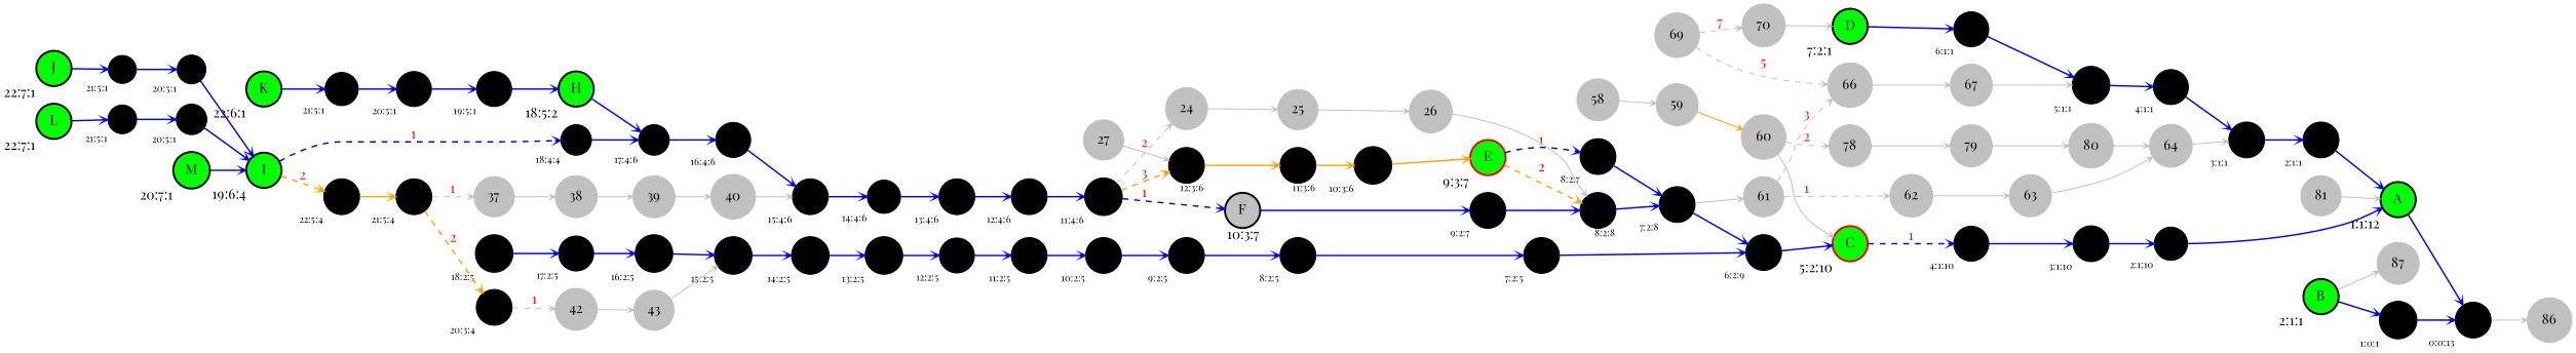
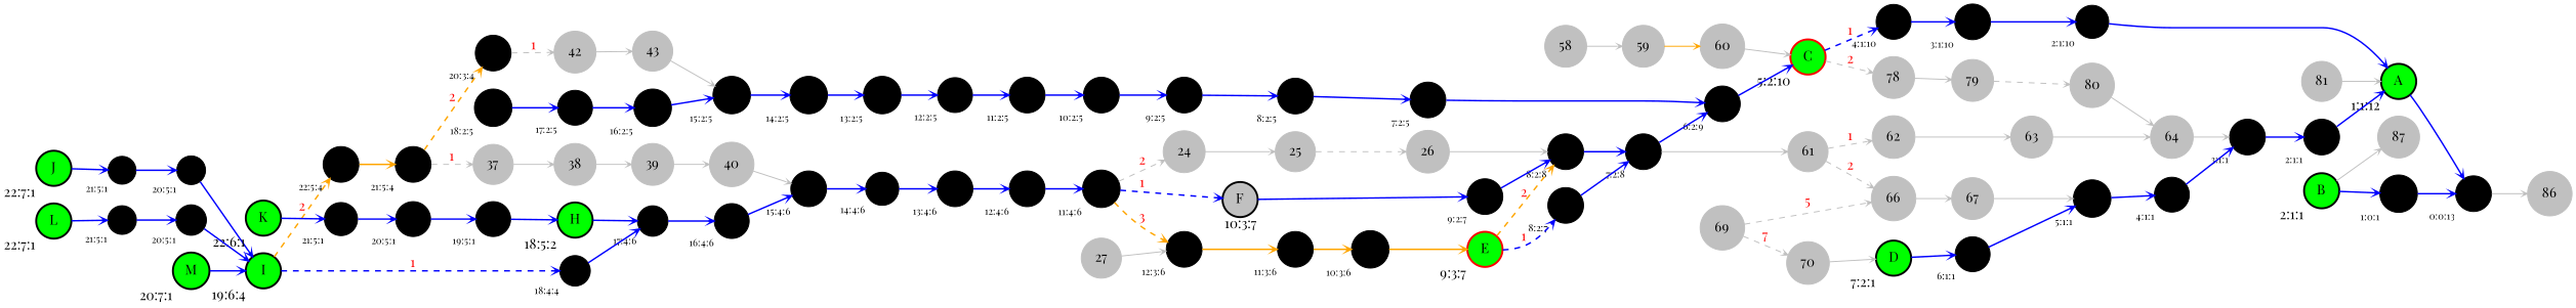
  strict digraph {
    fontname="Playfair Display"
    rankdir=LR
    node [fillcolor=black fontname="Playfair Display" group=main penwidth=1 shape=circle style=filled fontsize=10]
    edge [arrowhead=vee arrowsize=0.5 color=blue fontname="Playfair Display" penwidth=1.5]
    n1 [fillcolor=green group=focal label=A penwidth=2 xlabel="1:1:12" fontsize=""]
    85 [width=0.15 xlabel="0:0:13"]
    86 [color=grey fillcolor=grey width=0.15 fontsize=""]
    n4 [fillcolor=green group=focal label=B penwidth=2 xlabel="2:1:1" fontsize=""]
    84 [width=0.15 xlabel="1:0:1"]
    87 [color=grey fillcolor=grey width=0.15 fontsize=""]
    n7 [color=red fillcolor=green group=focal label=C penwidth=2 xlabel="5:2:10" fontsize=""]
    75 [width=0.15 xlabel="4:1:10"]
    78 [color=grey fillcolor=grey width=0.15 fontsize=""]
    76 [width=0.15 xlabel="3:1:10"]
    79 [color=grey fillcolor=grey width=0.15 fontsize=""]
    n12 [fillcolor=green group=focal label=D penwidth=2 xlabel="7:2:1" fontsize=""]
    72 [width=0.15 xlabel="6:1:1"]
    68 [width=0.15 xlabel="5:1:1"]
    n15 [color=red fillcolor=green group=focal label=E penwidth=2 xlabel="9:3:7" fontsize=""]
    23 [width=0.15 xlabel="8:2:8"]
    32 [width=0.15 xlabel="8:2:7"]
    33 [width=0.15 xlabel="7:2:8"]
    n19 [fillcolor=grey group=focal label=F penwidth=2 xlabel="10:3:7" fontsize=""]
    22 [width=0.15 xlabel="9:2:7"]
    46 [width=0.15 xlabel="18:2:5"]
    47 [width=0.15 xlabel="17:2:5"]
    n23 [fillcolor=green group=focal label=H penwidth=2 xlabel="18:5:2" fontsize=""]
    9 [width=0.15 xlabel="17:4:6"]
    15 [width=0.15 xlabel="16:4:6"]
    n26 [color=black fillcolor=green group=focal label=I penwidth=2 xlabel="19:6:4" fontsize=""]
    8 [width=0.15 xlabel="18:4:4"]
    35 [width=0.15 xlabel="22:5:4"]
    36 [width=0.15 xlabel="21:5:4"]
    n30 [fillcolor=green group=focal label=J penwidth=2 xlabel="22:7:1" fontsize=""]
    1 [width=0.15 xlabel="21:5:1"]
    2 [width=0.15 xlabel="20:5:1"]
    n33 [fillcolor=green group=focal label=K penwidth=2 xlabel="22:6:1" fontsize=""]
    11 [width=0.15 xlabel="21:5:1"]
    12 [width=0.15 xlabel="20:5:1"]
    n36 [fillcolor=green group=focal label=L penwidth=2 xlabel="22:7:1" fontsize=""]
    5 [width=0.15 xlabel="21:5:1"]
    6 [width=0.15 xlabel="20:5:1"]
    n39 [fillcolor=green group=focal label=M penwidth=2 xlabel="20:7:1" fontsize=""]
    16 [width=0.15 xlabel="15:4:6"]
    17 [width=0.15 xlabel="14:4:6"]
    18 [width=0.15 xlabel="13:4:6"]
    19 [width=0.15 xlabel="12:4:6"]
    20 [width=0.15 xlabel="11:4:6"]
    28 [width=0.15 xlabel="12:3:6"]
    24 [color=grey fillcolor=grey width=0.15 fontsize=""]
    29 [width=0.15 xlabel="11:3:6"]
    25 [color=grey fillcolor=grey width=0.15 fontsize=""]
    34 [width=0.15 xlabel="6:2:9"]
    61 [color=grey fillcolor=grey width=0.15 fontsize=""]
    62 [color=grey fillcolor=grey width=0.15 fontsize=""]
    66 [color=grey fillcolor=grey width=0.15 fontsize=""]
    77 [width=0.15 xlabel="2:1:10"]
    13 [width=0.15 xlabel="19:5:1"]
    48 [width=0.15 xlabel="16:2:5"]
    44 [width=0.15 xlabel="15:2:5"]
    49 [width=0.15 xlabel="14:2:5"]
    50 [width=0.15 xlabel="13:2:5"]
    51 [width=0.15 xlabel="12:2:5"]
    52 [width=0.15 xlabel="11:2:5"]
    53 [width=0.15 xlabel="10:2:5"]
    54 [width=0.15 xlabel="9:2:5"]
    55 [width=0.15 xlabel="8:2:5"]
    56 [width=0.15 xlabel="7:2:5"]
    73 [width=0.15 xlabel="4:1:1"]
    65 [width=0.15 xlabel="3:1:1"]
    74 [width=0.15 xlabel="2:1:1"]
    30 [width=0.15 xlabel="10:3:6"]
    41 [width=0.15 xlabel="20:3:4"]
    37 [color=grey fillcolor=grey width=0.15 fontsize=""]
    42 [color=grey fillcolor=grey width=0.15 fontsize=""]
    38 [color=grey fillcolor=grey width=0.15 fontsize=""]
    43 [color=grey fillcolor=grey width=0.15 fontsize=""]
    26 [color=grey fillcolor=grey width=0.15 fontsize=""]
    39 [color=grey fillcolor=grey width=0.15 fontsize=""]
    40 [color=grey fillcolor=grey width=0.15 fontsize=""]
    27 [color=grey fillcolor=grey width=0.15 fontsize=""]
    58 [color=grey fillcolor=grey width=0.15 fontsize=""]
    59 [color=grey fillcolor=grey width=0.15 fontsize=""]
    60 [color=grey fillcolor=grey width=0.15 fontsize=""]
    80 [color=grey fillcolor=grey width=0.15 fontsize=""]
    64 [color=grey fillcolor=grey width=0.15 fontsize=""]
    81 [color=grey fillcolor=grey width=0.15 fontsize=""]
    63 [color=grey fillcolor=grey width=0.15 fontsize=""]
    67 [color=grey fillcolor=grey width=0.15 fontsize=""]
    69 [color=grey fillcolor=grey width=0.15 fontsize=""]
    70 [color=grey fillcolor=grey width=0.15 fontsize=""]
    n1 -> 85
    85 -> 86 [color=grey penwidth=1]
    n4 -> 84
    n4 -> 87 [color=grey penwidth=1]
    84 -> 85
    n7 -> 75 [fontcolor=red label=1 style=dashed]
-   60 -> 78 [color=grey fontcolor=red label=2 penwidth=1 style=dashed]
+   n7 -> 78 [color=grey fontcolor=red label=2 penwidth=1 style=dashed]
    75 -> 76
    78 -> 79 [color=grey penwidth=1]
    76 -> 77
-   79 -> 80 [color=grey penwidth=1]
+   79 -> 80 [color=grey penwidth=1 style=dashed]
    n12 -> 72
    72 -> 68
    68 -> 73
    n15 -> 23 [color=orange fontcolor=red label=2 style=dashed]
    n15 -> 32 [fontcolor=red label=1 style=dashed]
    23 -> 33
    32 -> 33
    33 -> 34
    33 -> 61 [color=grey penwidth=1]
    n19 -> 22
    22 -> 23
    46 -> 47
    47 -> 48
    n23 -> 9
    9 -> 15
    15 -> 16
    n26 -> 8 [fontcolor=red label=1 style=dashed]
    n26 -> 35 [color=orange fontcolor=red label=2 style=dashed]
    8 -> 9
    35 -> 36 [color=orange]
    36 -> 41 [color=orange fontcolor=red label=2 style=dashed]
    36 -> 37 [color=grey fontcolor=red label=1 penwidth=1 style=dashed]
    n30 -> 1
    1 -> 2
    2 -> n26
    n33 -> 11
    11 -> 12
    12 -> 13
    n36 -> 5
    5 -> 6
    6 -> n26
    n39 -> n26
    16 -> 17
    17 -> 18
    18 -> 19
    19 -> 20
    20 -> n19 [fontcolor=red label=1 style=dashed]
    20 -> 28 [color=orange fontcolor=red label=3 style=dashed]
    20 -> 24 [color=grey fontcolor=red label=2 penwidth=1 style=dashed]
    28 -> 29 [color=orange]
    24 -> 25 [color=grey penwidth=1]
    29 -> 30 [color=orange]
-   25 -> 26 [color=grey penwidth=1]
+   25 -> 26 [color=grey penwidth=1 style=dashed]
    34 -> n7
    61 -> 62 [color=grey fontcolor=red label=1 penwidth=1 style=dashed]
-   61 -> 66 [color=grey fontcolor=red label=3 penwidth=1 style=dashed]
+   61 -> 66 [color=grey fontcolor=red label=2 penwidth=1 style=dashed]
    62 -> 63 [color=grey penwidth=1]
    66 -> 67 [color=grey penwidth=1]
    77 -> n1
    13 -> n23
    48 -> 44
    44 -> 49
    49 -> 50
    50 -> 51
    51 -> 52
    52 -> 53
    53 -> 54
    54 -> 55
    55 -> 56
    56 -> 34
    73 -> 65
    65 -> 74
    74 -> n1
    30 -> n15 [color=orange]
    41 -> 42 [color=grey fontcolor=red label=1 penwidth=1 style=dashed]
    37 -> 38 [color=grey penwidth=1]
    42 -> 43 [color=grey penwidth=1]
    38 -> 39 [color=grey penwidth=1]
    43 -> 44 [color=grey penwidth=1]
    26 -> 23 [color=grey penwidth=1]
    39 -> 40 [color=grey penwidth=1]
    40 -> 16 [color=grey penwidth=1]
    27 -> 28 [color=grey penwidth=1]
    58 -> 59 [color=grey penwidth=1]
    59 -> 60 [color=orange penwidth=1]
    60 -> n7 [color=grey penwidth=1]
    80 -> 64 [color=grey penwidth=1]
    64 -> 65 [color=grey penwidth=1]
    81 -> n1 [color=grey penwidth=1]
    63 -> 64 [color=grey penwidth=1]
    67 -> 68 [color=grey penwidth=1]
    69 -> 66 [color=grey fontcolor=red label=5 penwidth=1 style=dashed]
    69 -> 70 [color=grey fontcolor=red label=7 penwidth=1 style=dashed]
    70 -> n12 [color=grey penwidth=1]
  }
